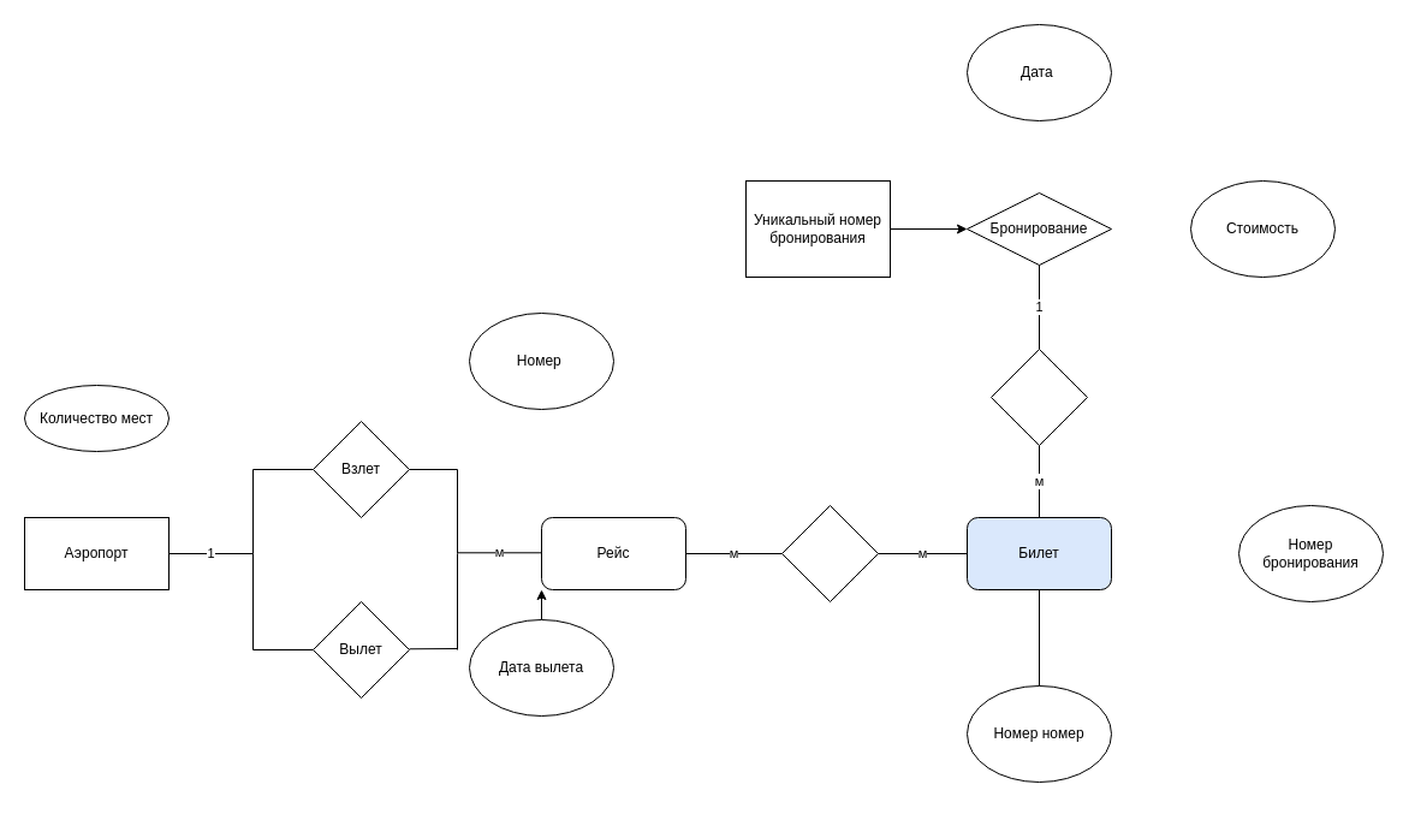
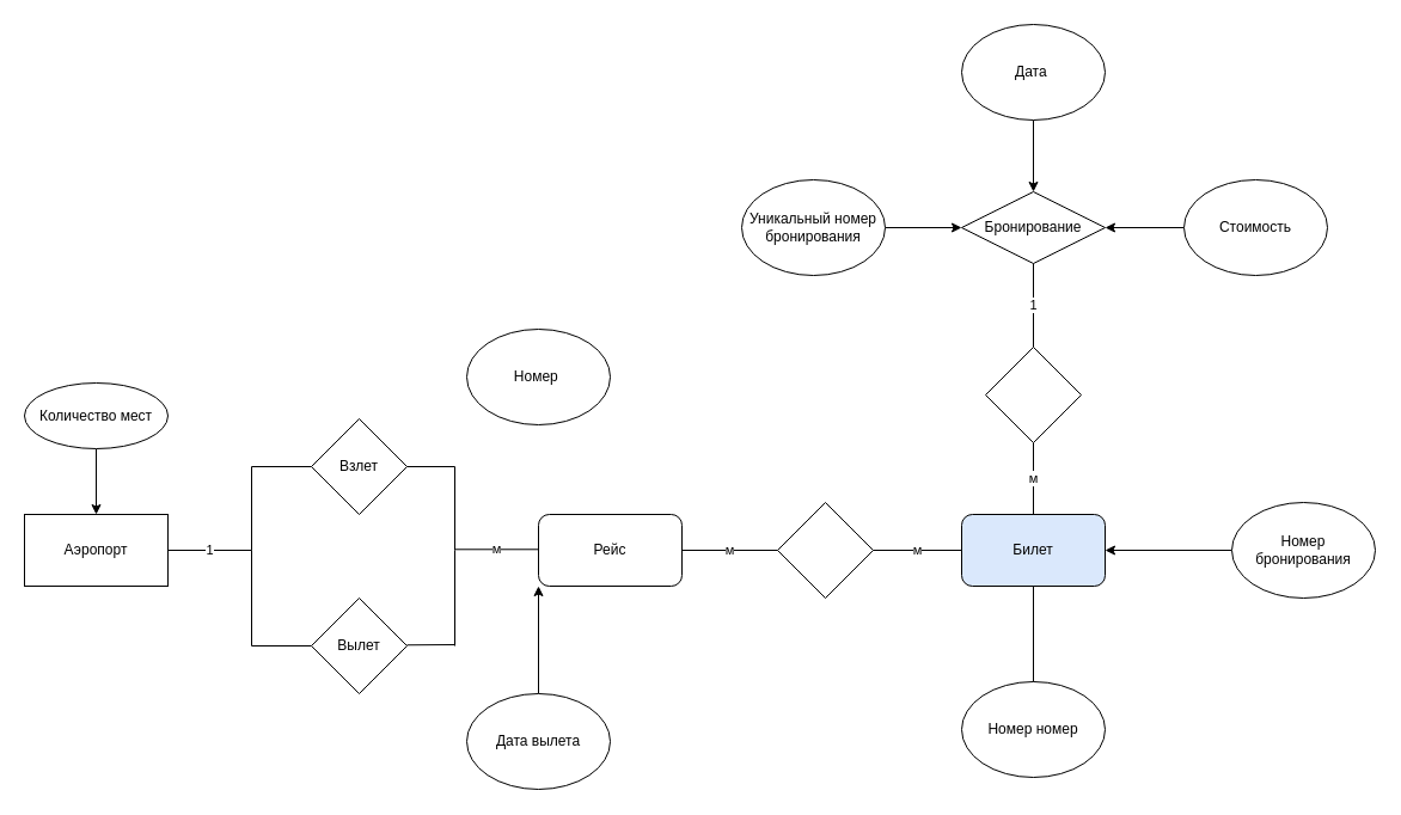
  <mxCell id="0" />
  <mxCell id="1" parent="0" />
  <mxCell id="2" value="Бронирование" style="rhombus;whiteSpace=wrap;html=1;" parent="1" vertex="1"><mxGeometry x="804" y="160" width="120" height="60" as="geometry" /></mxCell>
  <mxCell id="3" value="Билет" style="rounded=1;whiteSpace=wrap;html=1;fillColor=#dae8fc;" parent="1" vertex="1"><mxGeometry x="804" y="430" width="120" height="60" as="geometry" /></mxCell>
+ <mxCell id="4" style="edgeStyle=orthogonalEdgeStyle;rounded=0;orthogonalLoop=1;jettySize=auto;html=1;exitX=0.5;exitY=1;exitDx=0;exitDy=0;entryX=0.5;entryY=0;entryDx=0;entryDy=0;" parent="1" source="5" target="2" edge="1"><mxGeometry relative="1" as="geometry" /></mxCell>
  <mxCell id="5" value="Дата&amp;nbsp;" style="ellipse;whiteSpace=wrap;html=1;" parent="1" vertex="1"><mxGeometry x="804" y="20" width="120" height="80" as="geometry" /></mxCell>
+ <mxCell id="6" style="edgeStyle=orthogonalEdgeStyle;rounded=0;orthogonalLoop=1;jettySize=auto;html=1;exitX=0;exitY=0.5;exitDx=0;exitDy=0;entryX=1;entryY=0.5;entryDx=0;entryDy=0;" parent="1" source="7" target="2" edge="1"><mxGeometry relative="1" as="geometry" /></mxCell>
  <mxCell id="7" value="Стоимость" style="ellipse;whiteSpace=wrap;html=1;" parent="1" vertex="1"><mxGeometry x="990" y="150" width="120" height="80" as="geometry" /></mxCell>
+ <mxCell id="8" style="edgeStyle=orthogonalEdgeStyle;rounded=0;orthogonalLoop=1;jettySize=auto;html=1;entryX=1;entryY=0.5;entryDx=0;entryDy=0;" parent="1" source="9" target="3" edge="1"><mxGeometry relative="1" as="geometry" /></mxCell>
  <mxCell id="9" value="Номер бронирования" style="ellipse;whiteSpace=wrap;html=1;" parent="1" vertex="1"><mxGeometry x="1030" y="420" width="120" height="80" as="geometry" /></mxCell>
  <mxCell id="10" style="edgeStyle=orthogonalEdgeStyle;rounded=0;orthogonalLoop=1;jettySize=auto;html=1;entryX=0;entryY=0.5;entryDx=0;entryDy=0;" parent="1" source="11" target="2" edge="1"><mxGeometry relative="1" as="geometry" /></mxCell>
- <mxCell id="11" value="Уникальный номер бронирования" style="whiteSpace=wrap;html=1;rounded=0;" parent="1" vertex="1"><mxGeometry x="620" y="150" width="120" height="80" as="geometry" /></mxCell>
+ <mxCell id="11" value="Уникальный номер бронирования" style="ellipse;whiteSpace=wrap;html=1;" parent="1" vertex="1"><mxGeometry x="620" y="150" width="120" height="80" as="geometry" /></mxCell>
  <mxCell id="12" value="Рейс" style="rounded=1;whiteSpace=wrap;html=1;" parent="1" vertex="1"><mxGeometry x="450" y="430" width="120" height="60" as="geometry" /></mxCell>
- <mxCell id="13" value="Номер&amp;nbsp;" style="ellipse;whiteSpace=wrap;html=1;" parent="1" vertex="1"><mxGeometry y="260" width="120" height="80" as="geometry" x="390" /></mxCell>
+ <mxCell id="13" value="Номер&amp;nbsp;" style="ellipse;whiteSpace=wrap;html=1;" parent="1" vertex="1"><mxGeometry x="390" y="275" width="120" height="80" as="geometry" /></mxCell>
  <mxCell id="14" style="edgeStyle=orthogonalEdgeStyle;rounded=0;orthogonalLoop=1;jettySize=auto;html=1;entryX=0;entryY=1;entryDx=0;entryDy=0;" parent="1" source="15" target="12" edge="1"><mxGeometry relative="1" as="geometry" /></mxCell>
- <mxCell id="15" value="Дата вылета" style="ellipse;whiteSpace=wrap;html=1;" parent="1" vertex="1"><mxGeometry x="390" y="515" width="120" height="80" as="geometry" /></mxCell>
+ <mxCell id="15" value="Дата вылета" style="ellipse;whiteSpace=wrap;html=1;" parent="1" vertex="1"><mxGeometry y="580" width="120" height="80" as="geometry" x="390" /></mxCell>
  <mxCell id="16" value="Аэропорт" style="rounded=0;whiteSpace=wrap;html=1;" parent="1" vertex="1"><mxGeometry x="20" y="430" width="120" height="60" as="geometry" /></mxCell>
+ <mxCell id="17" style="edgeStyle=orthogonalEdgeStyle;rounded=0;orthogonalLoop=1;jettySize=auto;html=1;" parent="1" source="18" target="16" edge="1"><mxGeometry relative="1" as="geometry" /></mxCell>
  <mxCell id="18" value="Количество мест" style="ellipse;whiteSpace=wrap;html=1;" parent="1" vertex="1"><mxGeometry x="20" y="320" width="120" height="55" as="geometry" /></mxCell>
  <mxCell id="19" value="" style="rhombus;whiteSpace=wrap;html=1;" parent="1" vertex="1"><mxGeometry x="824" y="290" width="80" height="80" as="geometry" /></mxCell>
  <mxCell id="20" value="1" style="endArrow=none;html=1;rounded=0;entryX=0.5;entryY=1;entryDx=0;entryDy=0;exitX=0.5;exitY=0;exitDx=0;exitDy=0;" parent="1" source="19" target="2" edge="1"><mxGeometry width="50" height="50" relative="1" as="geometry"><mxPoint x="740" y="320" as="sourcePoint" /><mxPoint x="790" y="270" as="targetPoint" /></mxGeometry></mxCell>
  <mxCell id="21" value="м" style="endArrow=none;html=1;rounded=0;entryX=0.5;entryY=1;entryDx=0;entryDy=0;exitX=0.5;exitY=0;exitDx=0;exitDy=0;" parent="1" source="3" target="19" edge="1"><mxGeometry width="50" height="50" relative="1" as="geometry"><mxPoint x="660" y="420" as="sourcePoint" /><mxPoint x="710" y="370" as="targetPoint" /></mxGeometry></mxCell>
  <mxCell id="22" value="" style="rhombus;whiteSpace=wrap;html=1;" parent="1" vertex="1"><mxGeometry x="650" y="420" width="80" height="80" as="geometry" /></mxCell>
  <mxCell id="23" value="м" style="endArrow=none;html=1;rounded=0;entryX=0;entryY=0.5;entryDx=0;entryDy=0;exitX=1;exitY=0.5;exitDx=0;exitDy=0;" parent="1" source="12" target="22" edge="1"><mxGeometry width="50" height="50" relative="1" as="geometry"><mxPoint x="500" y="600" as="sourcePoint" /><mxPoint x="550" y="550" as="targetPoint" /></mxGeometry></mxCell>
  <mxCell id="24" value="м" style="endArrow=none;html=1;rounded=0;entryX=0;entryY=0.5;entryDx=0;entryDy=0;exitX=1;exitY=0.5;exitDx=0;exitDy=0;" parent="1" source="22" target="3" edge="1"><mxGeometry width="50" height="50" relative="1" as="geometry"><mxPoint x="730" y="550" as="sourcePoint" /><mxPoint x="780" y="500" as="targetPoint" /></mxGeometry></mxCell>
  <mxCell id="25" value="Взлет" style="rhombus;whiteSpace=wrap;html=1;" parent="1" vertex="1"><mxGeometry x="260" y="350" width="80" height="80" as="geometry" /></mxCell>
  <mxCell id="26" value="Вылет" style="rhombus;whiteSpace=wrap;html=1;" vertex="1" parent="1"><mxGeometry x="260" y="500" width="80" height="80" as="geometry" /></mxCell>
  <mxCell id="27" value="1" style="endArrow=none;html=1;rounded=0;entryX=1;entryY=0.5;entryDx=0;entryDy=0;" edge="1" parent="1" target="16"><mxGeometry width="50" height="50" relative="1" as="geometry"><mxPoint x="210" y="460" as="sourcePoint" /><mxPoint x="220" y="480" as="targetPoint" /></mxGeometry></mxCell>
  <mxCell id="28" value="" style="endArrow=none;html=1;rounded=0;" edge="1" parent="1"><mxGeometry width="50" height="50" relative="1" as="geometry"><mxPoint x="210" y="460" as="sourcePoint" /><mxPoint x="210" y="390" as="targetPoint" /></mxGeometry></mxCell>
  <mxCell id="29" value="" style="endArrow=none;html=1;rounded=0;entryX=0;entryY=0.5;entryDx=0;entryDy=0;" edge="1" parent="1" target="25"><mxGeometry width="50" height="50" relative="1" as="geometry"><mxPoint x="210" y="390" as="sourcePoint" /><mxPoint x="240" y="310" as="targetPoint" /></mxGeometry></mxCell>
  <mxCell id="30" value="" style="endArrow=none;html=1;rounded=0;" edge="1" parent="1"><mxGeometry width="50" height="50" relative="1" as="geometry"><mxPoint x="210" y="540" as="sourcePoint" /><mxPoint x="210" y="460" as="targetPoint" /></mxGeometry></mxCell>
  <mxCell id="31" value="" style="endArrow=none;html=1;rounded=0;entryX=0;entryY=0.5;entryDx=0;entryDy=0;" edge="1" parent="1" target="26"><mxGeometry width="50" height="50" relative="1" as="geometry"><mxPoint x="210" y="540" as="sourcePoint" /><mxPoint x="220" y="580" as="targetPoint" /></mxGeometry></mxCell>
  <mxCell id="32" value="" style="endArrow=none;html=1;rounded=0;" edge="1" parent="1"><mxGeometry width="50" height="50" relative="1" as="geometry"><mxPoint x="380" y="460" as="sourcePoint" /><mxPoint x="380" y="390" as="targetPoint" /></mxGeometry></mxCell>
  <mxCell id="33" value="" style="endArrow=none;html=1;rounded=0;" edge="1" parent="1"><mxGeometry width="50" height="50" relative="1" as="geometry"><mxPoint x="380" y="540" as="sourcePoint" /><mxPoint x="380" y="460" as="targetPoint" /></mxGeometry></mxCell>
  <mxCell id="34" value="" style="endArrow=none;html=1;rounded=0;" edge="1" parent="1"><mxGeometry width="50" height="50" relative="1" as="geometry"><mxPoint x="340" y="539.29" as="sourcePoint" /><mxPoint x="380" y="539" as="targetPoint" /></mxGeometry></mxCell>
  <mxCell id="35" value="м" style="endArrow=none;html=1;rounded=0;entryX=1;entryY=0.5;entryDx=0;entryDy=0;" edge="1" parent="1"><mxGeometry width="50" height="50" relative="1" as="geometry"><mxPoint x="450" y="459.29" as="sourcePoint" /><mxPoint x="380" y="459.29" as="targetPoint" /></mxGeometry></mxCell>
  <mxCell id="36" value="" style="endArrow=none;html=1;rounded=0;exitX=1;exitY=0.5;exitDx=0;exitDy=0;" edge="1" parent="1" source="25"><mxGeometry width="50" height="50" relative="1" as="geometry"><mxPoint x="230" y="330" as="sourcePoint" /><mxPoint x="380" y="390" as="targetPoint" /></mxGeometry></mxCell>
  <mxCell id="37" value="Номер номер" style="ellipse;whiteSpace=wrap;html=1;" vertex="1" parent="1"><mxGeometry x="804" y="570" width="120" height="80" as="geometry" /></mxCell>
  <mxCell id="38" value="" style="endArrow=none;html=1;rounded=0;entryX=0.5;entryY=1;entryDx=0;entryDy=0;exitX=0.5;exitY=0;exitDx=0;exitDy=0;" edge="1" parent="1" source="37" target="3"><mxGeometry width="50" height="50" relative="1" as="geometry"><mxPoint x="690" y="570" as="sourcePoint" /><mxPoint x="740" y="520" as="targetPoint" /></mxGeometry></mxCell>
